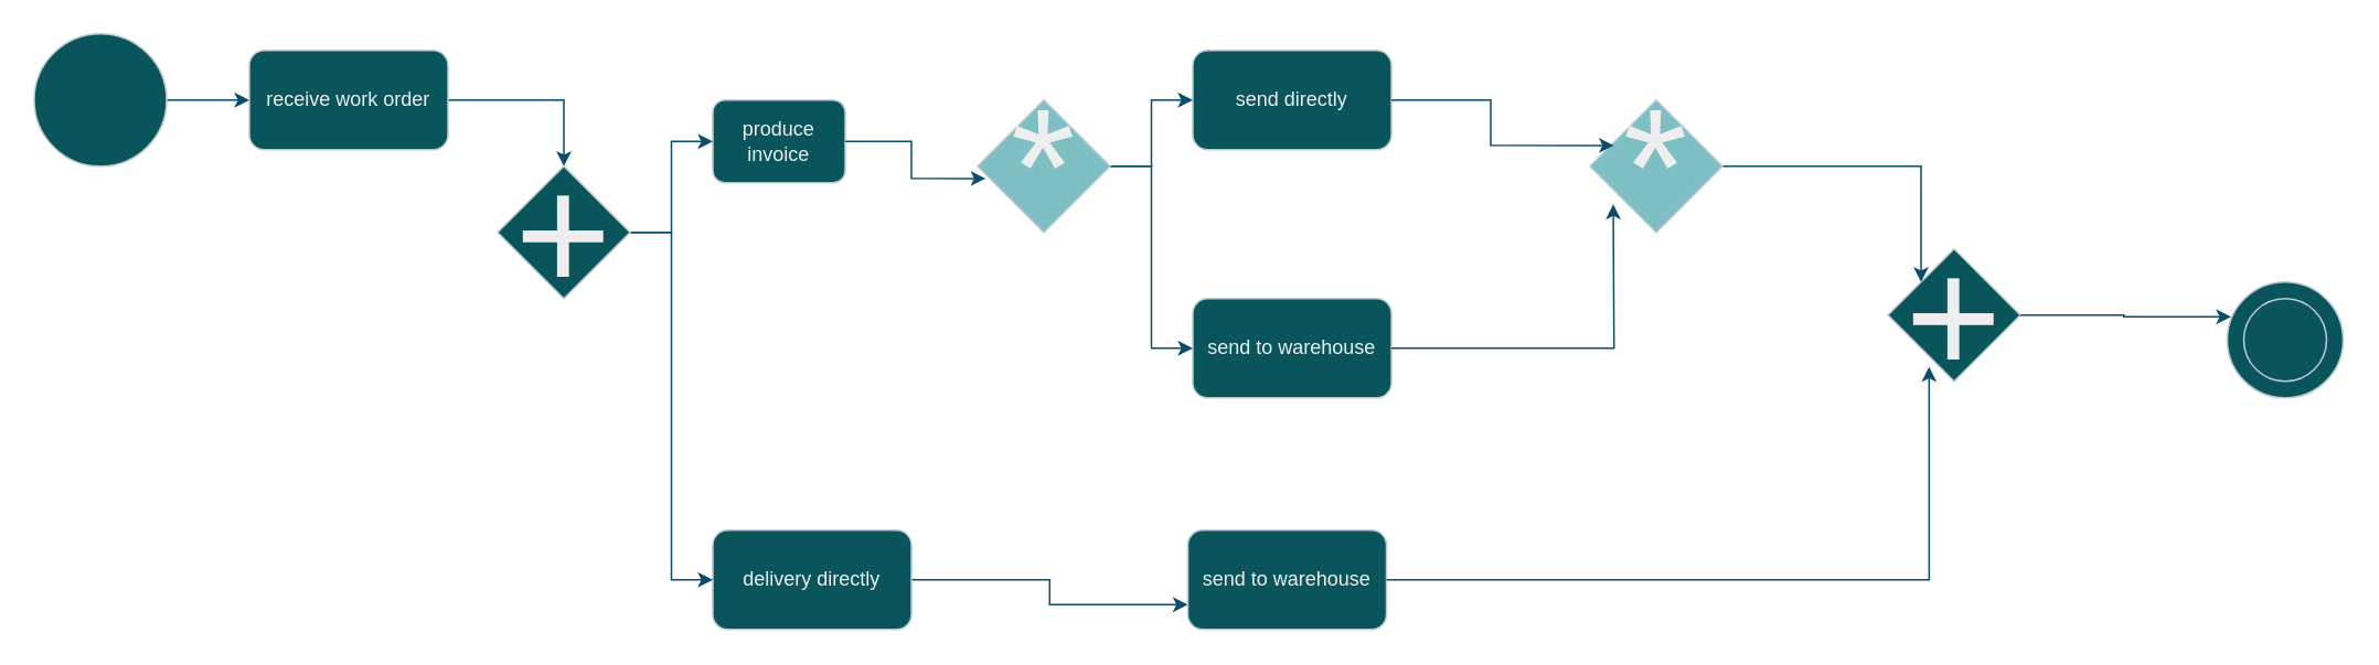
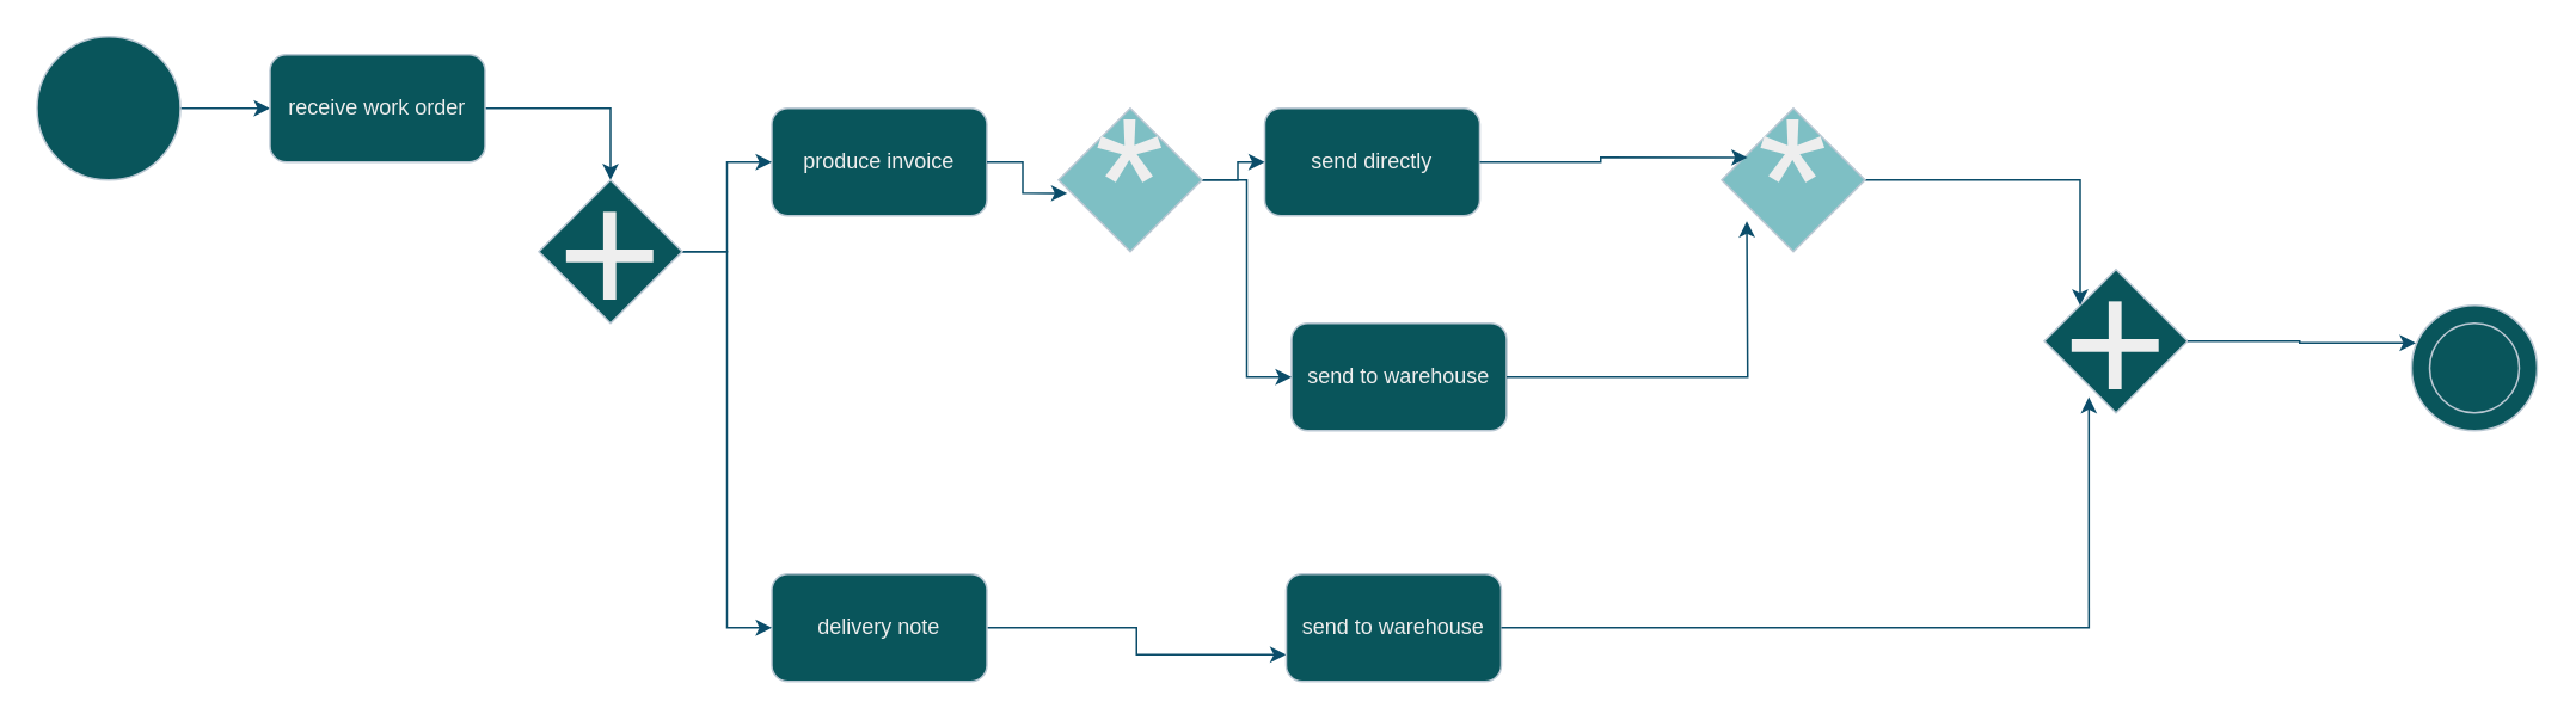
  <mxCell id="0" />
  <mxCell id="1" parent="0" />
  <mxCell id="2" style="edgeStyle=orthogonalEdgeStyle;rounded=0;orthogonalLoop=1;jettySize=auto;html=1;entryX=0;entryY=0.5;entryDx=0;entryDy=0;labelBackgroundColor=none;strokeColor=#0B4D6A;fontColor=default;" edge="1" parent="1" source="3" target="5"><mxGeometry relative="1" as="geometry" /></mxCell>
  <mxCell id="3" value="" style="ellipse;whiteSpace=wrap;html=1;aspect=fixed;labelBackgroundColor=none;fillColor=#09555B;strokeColor=#BAC8D3;fontColor=#EEEEEE;" vertex="1" parent="1"><mxGeometry x="20" y="20" width="80" height="80" as="geometry" /></mxCell>
  <mxCell id="4" style="edgeStyle=orthogonalEdgeStyle;rounded=0;orthogonalLoop=1;jettySize=auto;html=1;entryX=0.5;entryY=0;entryDx=0;entryDy=0;labelBackgroundColor=none;strokeColor=#0B4D6A;fontColor=default;" edge="1" parent="1" source="5" target="13"><mxGeometry relative="1" as="geometry" /></mxCell>
  <mxCell id="5" value="receive work order" style="rounded=1;whiteSpace=wrap;html=1;labelBackgroundColor=none;fillColor=#09555B;strokeColor=#BAC8D3;fontColor=#EEEEEE;" vertex="1" parent="1"><mxGeometry x="150" y="30" width="120" height="60" as="geometry" /></mxCell>
- <mxCell id="6" value="produce invoice" style="rounded=1;whiteSpace=wrap;html=1;labelBackgroundColor=none;fillColor=#09555B;strokeColor=#BAC8D3;fontColor=#EEEEEE;" vertex="1" parent="1"><mxGeometry x="430" y="60" width="80" height="50" as="geometry" /></mxCell>
+ <mxCell id="6" value="produce invoice" style="rounded=1;whiteSpace=wrap;html=1;labelBackgroundColor=none;fillColor=#09555B;strokeColor=#BAC8D3;fontColor=#EEEEEE;" vertex="1" parent="1"><mxGeometry x="430" y="60" width="120" height="60" as="geometry" /></mxCell>
  <mxCell id="7" style="edgeStyle=orthogonalEdgeStyle;rounded=0;orthogonalLoop=1;jettySize=auto;html=1;entryX=0;entryY=0.75;entryDx=0;entryDy=0;labelBackgroundColor=none;strokeColor=#0B4D6A;fontColor=default;" edge="1" parent="1" source="8" target="18"><mxGeometry relative="1" as="geometry" /></mxCell>
- <mxCell id="8" value="delivery directly" style="rounded=1;whiteSpace=wrap;html=1;labelBackgroundColor=none;fillColor=#09555B;strokeColor=#BAC8D3;fontColor=#EEEEEE;" vertex="1" parent="1"><mxGeometry x="430" y="320" width="120" height="60" as="geometry" /></mxCell>
- <mxCell id="9" value="send directly" style="rounded=1;whiteSpace=wrap;html=1;labelBackgroundColor=none;fillColor=#09555B;strokeColor=#BAC8D3;fontColor=#EEEEEE;" vertex="1" parent="1"><mxGeometry x="720" y="30" width="120" height="60" as="geometry" /></mxCell>
+ <mxCell id="8" value="delivery note" style="rounded=1;whiteSpace=wrap;html=1;labelBackgroundColor=none;fillColor=#09555B;strokeColor=#BAC8D3;fontColor=#EEEEEE;" vertex="1" parent="1"><mxGeometry x="430" y="320" width="120" height="60" as="geometry" /></mxCell>
+ <mxCell id="9" value="send directly" style="rounded=1;whiteSpace=wrap;html=1;labelBackgroundColor=none;fillColor=#09555B;strokeColor=#BAC8D3;fontColor=#EEEEEE;" vertex="1" parent="1"><mxGeometry x="705" y="60" width="120" height="60" as="geometry" /></mxCell>
  <mxCell id="10" value="send to warehouse" style="rounded=1;whiteSpace=wrap;html=1;labelBackgroundColor=none;fillColor=#09555B;strokeColor=#BAC8D3;fontColor=#EEEEEE;" vertex="1" parent="1"><mxGeometry x="720" y="180" width="120" height="60" as="geometry" /></mxCell>
  <mxCell id="11" style="edgeStyle=orthogonalEdgeStyle;rounded=0;orthogonalLoop=1;jettySize=auto;html=1;entryX=0;entryY=0.5;entryDx=0;entryDy=0;labelBackgroundColor=none;strokeColor=#0B4D6A;fontColor=default;" edge="1" parent="1" source="13" target="6"><mxGeometry relative="1" as="geometry" /></mxCell>
  <mxCell id="12" style="edgeStyle=orthogonalEdgeStyle;rounded=0;orthogonalLoop=1;jettySize=auto;html=1;entryX=0;entryY=0.5;entryDx=0;entryDy=0;labelBackgroundColor=none;strokeColor=#0B4D6A;fontColor=default;" edge="1" parent="1" source="13" target="8"><mxGeometry relative="1" as="geometry" /></mxCell>
  <mxCell id="13" value="&lt;font style=&quot;font-size: 100px;&quot;&gt;+&lt;/font&gt;" style="rhombus;whiteSpace=wrap;html=1;labelBackgroundColor=none;fillColor=#09555B;strokeColor=#BAC8D3;fontColor=#EEEEEE;" vertex="1" parent="1"><mxGeometry x="300" y="100" width="80" height="80" as="geometry" /></mxCell>
  <mxCell id="14" style="edgeStyle=orthogonalEdgeStyle;rounded=0;orthogonalLoop=1;jettySize=auto;html=1;entryX=0;entryY=0.5;entryDx=0;entryDy=0;labelBackgroundColor=none;strokeColor=#0B4D6A;fontColor=default;" edge="1" parent="1" source="16" target="9"><mxGeometry relative="1" as="geometry" /></mxCell>
  <mxCell id="15" style="edgeStyle=orthogonalEdgeStyle;rounded=0;orthogonalLoop=1;jettySize=auto;html=1;entryX=0;entryY=0.5;entryDx=0;entryDy=0;labelBackgroundColor=none;strokeColor=#0B4D6A;fontColor=default;" edge="1" parent="1" source="16" target="10"><mxGeometry relative="1" as="geometry"><mxPoint x="690" y="220" as="targetPoint" /></mxGeometry></mxCell>
  <mxCell id="16" value="&lt;div style=&quot;&quot;&gt;&lt;span style=&quot;font-size: 100px; background-color: initial;&quot;&gt;*&lt;/span&gt;&lt;/div&gt;" style="rhombus;whiteSpace=wrap;html=1;fillColor=#7ebfc4;align=center;labelBackgroundColor=none;strokeColor=#BAC8D3;fontColor=#EEEEEE;" vertex="1" parent="1"><mxGeometry x="590" y="60" width="80" height="80" as="geometry" /></mxCell>
  <mxCell id="17" style="edgeStyle=orthogonalEdgeStyle;rounded=0;orthogonalLoop=1;jettySize=auto;html=1;entryX=0.061;entryY=0.593;entryDx=0;entryDy=0;entryPerimeter=0;labelBackgroundColor=none;strokeColor=#0B4D6A;fontColor=default;" edge="1" parent="1" source="6" target="16"><mxGeometry relative="1" as="geometry" /></mxCell>
  <mxCell id="18" value="send to warehouse" style="rounded=1;whiteSpace=wrap;html=1;labelBackgroundColor=none;fillColor=#09555B;strokeColor=#BAC8D3;fontColor=#EEEEEE;" vertex="1" parent="1"><mxGeometry x="717" y="320" width="120" height="60" as="geometry" /></mxCell>
  <mxCell id="19" value="&lt;font style=&quot;font-size: 100px;&quot;&gt;+&lt;/font&gt;" style="rhombus;whiteSpace=wrap;html=1;labelBackgroundColor=none;fillColor=#09555B;strokeColor=#BAC8D3;fontColor=#EEEEEE;" vertex="1" parent="1"><mxGeometry x="1140" y="150" width="80" height="80" as="geometry" /></mxCell>
  <mxCell id="20" style="edgeStyle=orthogonalEdgeStyle;rounded=0;orthogonalLoop=1;jettySize=auto;html=1;entryX=0.311;entryY=0.89;entryDx=0;entryDy=0;entryPerimeter=0;labelBackgroundColor=none;strokeColor=#0B4D6A;fontColor=default;" edge="1" parent="1" source="18" target="19"><mxGeometry relative="1" as="geometry" /></mxCell>
  <mxCell id="21" style="edgeStyle=orthogonalEdgeStyle;rounded=0;orthogonalLoop=1;jettySize=auto;html=1;entryX=0;entryY=0;entryDx=0;entryDy=0;labelBackgroundColor=none;strokeColor=#0B4D6A;fontColor=default;" edge="1" parent="1" source="22" target="19"><mxGeometry relative="1" as="geometry" /></mxCell>
  <mxCell id="22" value="&lt;div style=&quot;&quot;&gt;&lt;span style=&quot;font-size: 100px; background-color: initial;&quot;&gt;*&lt;/span&gt;&lt;/div&gt;" style="rhombus;whiteSpace=wrap;html=1;fillColor=#7ebfc4;align=center;labelBackgroundColor=none;strokeColor=#BAC8D3;fontColor=#EEEEEE;" vertex="1" parent="1"><mxGeometry x="960" y="60" width="80" height="80" as="geometry" /></mxCell>
  <mxCell id="23" style="edgeStyle=orthogonalEdgeStyle;rounded=0;orthogonalLoop=1;jettySize=auto;html=1;entryX=0.181;entryY=0.343;entryDx=0;entryDy=0;entryPerimeter=0;labelBackgroundColor=none;strokeColor=#0B4D6A;fontColor=default;" edge="1" parent="1" source="9" target="22"><mxGeometry relative="1" as="geometry" /></mxCell>
  <mxCell id="24" style="edgeStyle=orthogonalEdgeStyle;rounded=0;orthogonalLoop=1;jettySize=auto;html=1;labelBackgroundColor=none;strokeColor=#0B4D6A;fontColor=default;" edge="1" parent="1" source="10"><mxGeometry relative="1" as="geometry"><mxPoint x="974" y="123" as="targetPoint" /></mxGeometry></mxCell>
  <mxCell id="25" value="" style="ellipse;whiteSpace=wrap;html=1;aspect=fixed;labelBackgroundColor=none;fillColor=#09555B;strokeColor=#BAC8D3;fontColor=#EEEEEE;" vertex="1" parent="1"><mxGeometry x="1345" y="170" width="70" height="70" as="geometry" /></mxCell>
  <mxCell id="26" value="" style="ellipse;whiteSpace=wrap;html=1;aspect=fixed;labelBackgroundColor=none;fillColor=#09555B;strokeColor=#BAC8D3;fontColor=#EEEEEE;" vertex="1" parent="1"><mxGeometry x="1355" y="180" width="50" height="50" as="geometry" /></mxCell>
  <mxCell id="27" style="edgeStyle=orthogonalEdgeStyle;rounded=0;orthogonalLoop=1;jettySize=auto;html=1;entryX=0.033;entryY=0.3;entryDx=0;entryDy=0;entryPerimeter=0;labelBackgroundColor=none;strokeColor=#0B4D6A;fontColor=default;" edge="1" parent="1" source="19" target="25"><mxGeometry relative="1" as="geometry" /></mxCell>
